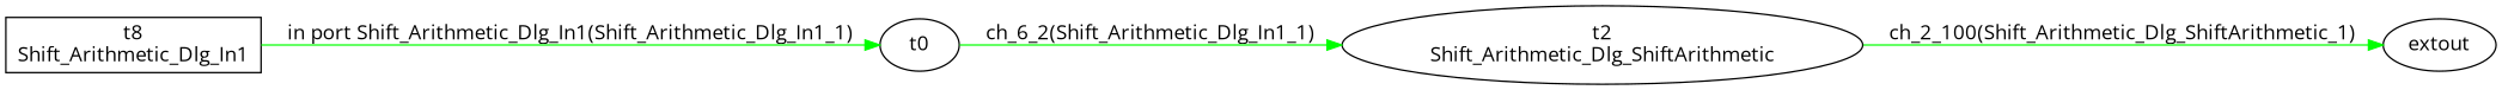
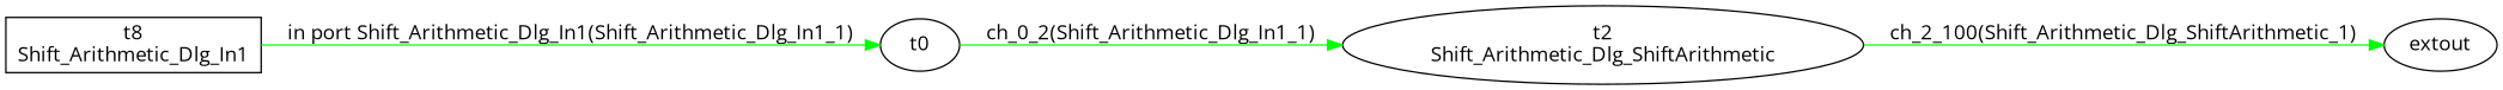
  digraph {
    fontname="Open Sans"
    rankdir=LR
    node [fontname="Open Sans"]
    edge [color=green fontname="Open Sans"]
    n1 [label="t2\nShift_Arithmetic_Dlg_ShiftArithmetic"]
    n2 [label=extout]
    t0
    n4 [label="t8\nShift_Arithmetic_Dlg_In1" shape=box]
    n1 -> n2 [label="ch_2_100(Shift_Arithmetic_Dlg_ShiftArithmetic_1)"]
-   t0 -> n1 [label="ch_6_2(Shift_Arithmetic_Dlg_In1_1)"]
+   t0 -> n1 [label="ch_0_2(Shift_Arithmetic_Dlg_In1_1)"]
    n4 -> t0 [label="in port Shift_Arithmetic_Dlg_In1(Shift_Arithmetic_Dlg_In1_1)"]
  }
